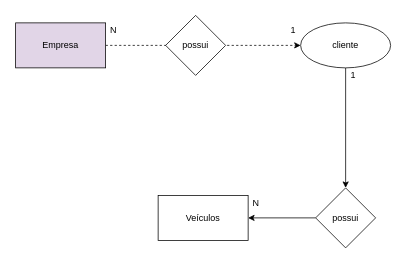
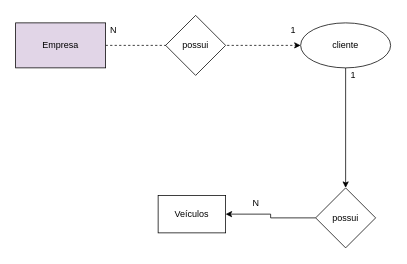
  <mxCell id="0" />
  <mxCell id="1" parent="0" />
  <mxCell id="2" style="edgeStyle=orthogonalEdgeStyle;rounded=0;orthogonalLoop=1;jettySize=auto;html=1;entryX=0;entryY=0.5;entryDx=0;entryDy=0;dashed=1;" edge="1" parent="1" source="3" target="6"><mxGeometry relative="1" as="geometry" /></mxCell>
  <mxCell id="3" value="Empresa" style="rounded=0;whiteSpace=wrap;html=1;fillColor=#e1d5e7;" vertex="1" parent="1"><mxGeometry x="20" y="30" width="120" height="60" as="geometry" /></mxCell>
  <mxCell id="4" value="" style="edgeStyle=orthogonalEdgeStyle;rounded=0;orthogonalLoop=1;jettySize=auto;html=1;entryX=1;entryY=0.5;entryDx=0;entryDy=0;" edge="1" parent="1" source="8" target="7"><mxGeometry relative="1" as="geometry"><mxPoint x="460" y="410" as="targetPoint" /><Array as="points" /></mxGeometry></mxCell>
  <mxCell id="5" style="edgeStyle=orthogonalEdgeStyle;rounded=0;orthogonalLoop=1;jettySize=auto;html=1;entryX=0.5;entryY=0;entryDx=0;entryDy=0;" edge="1" parent="1" source="6" target="8"><mxGeometry relative="1" as="geometry" /></mxCell>
  <mxCell id="6" value="cliente" style="ellipse;whiteSpace=wrap;html=1;" vertex="1" parent="1"><mxGeometry x="400" y="30" width="120" height="60" as="geometry" /></mxCell>
- <mxCell id="7" value="Veículos" style="rounded=0;whiteSpace=wrap;html=1;" vertex="1" parent="1"><mxGeometry x="210" y="260" width="120" height="60" as="geometry" /></mxCell>
+ <mxCell id="7" value="Veículos" style="rounded=0;whiteSpace=wrap;html=1;" vertex="1" parent="1"><mxGeometry x="210" y="260" width="90" height="50" as="geometry" /></mxCell>
  <mxCell id="8" value="possui" style="rhombus;whiteSpace=wrap;html=1;" vertex="1" parent="1"><mxGeometry x="420" y="250" width="80" height="80" as="geometry" /></mxCell>
  <mxCell id="9" value="possui" style="rhombus;whiteSpace=wrap;html=1;" vertex="1" parent="1"><mxGeometry x="220" y="20" width="80" height="80" as="geometry" /></mxCell>
  <mxCell id="10" value="N" style="text;html=1;align=center;verticalAlign=middle;resizable=0;points=[];autosize=1;" vertex="1" parent="1"><mxGeometry x="140" y="30" width="20" height="20" as="geometry" /></mxCell>
  <mxCell id="11" value="1" style="text;html=1;align=center;verticalAlign=middle;resizable=0;points=[];autosize=1;" vertex="1" parent="1"><mxGeometry x="380" y="30" width="20" height="20" as="geometry" /></mxCell>
  <mxCell id="12" value="1" style="text;html=1;align=center;verticalAlign=middle;resizable=0;points=[];autosize=1;" vertex="1" parent="1"><mxGeometry x="460" y="90" width="20" height="20" as="geometry" /></mxCell>
  <mxCell id="13" value="N" style="text;html=1;align=center;verticalAlign=middle;resizable=0;points=[];autosize=1;" vertex="1" parent="1"><mxGeometry x="330" y="260" width="20" height="20" as="geometry" /></mxCell>
